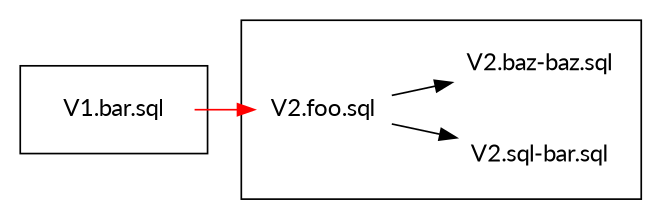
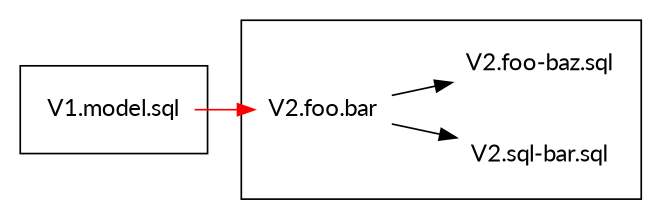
  digraph {
    fontname=Lato
    rankdir=LR
    node [color=none fontname=Lato shape=rectangle]
    edge [fontname=Lato]
-   n1 [label="V2.foo.sql"]
+   n1 [label="V2.foo.bar"]
    n2 [label="V2.sql-bar.sql"]
-   n3 [label="V2.baz-baz.sql"]
-   n4 [label="V1.bar.sql"]
+   n3 [label="V2.foo-baz.sql"]
+   n4 [label="V1.model.sql"]
    subgraph cluster_1 {
      rank=same
      n1
      n2
      n3
    }
    subgraph cluster_2 {
      n4
    }
    n1 -> n2
    n1 -> n3
    n4 -> n1 [color=red]
  }
